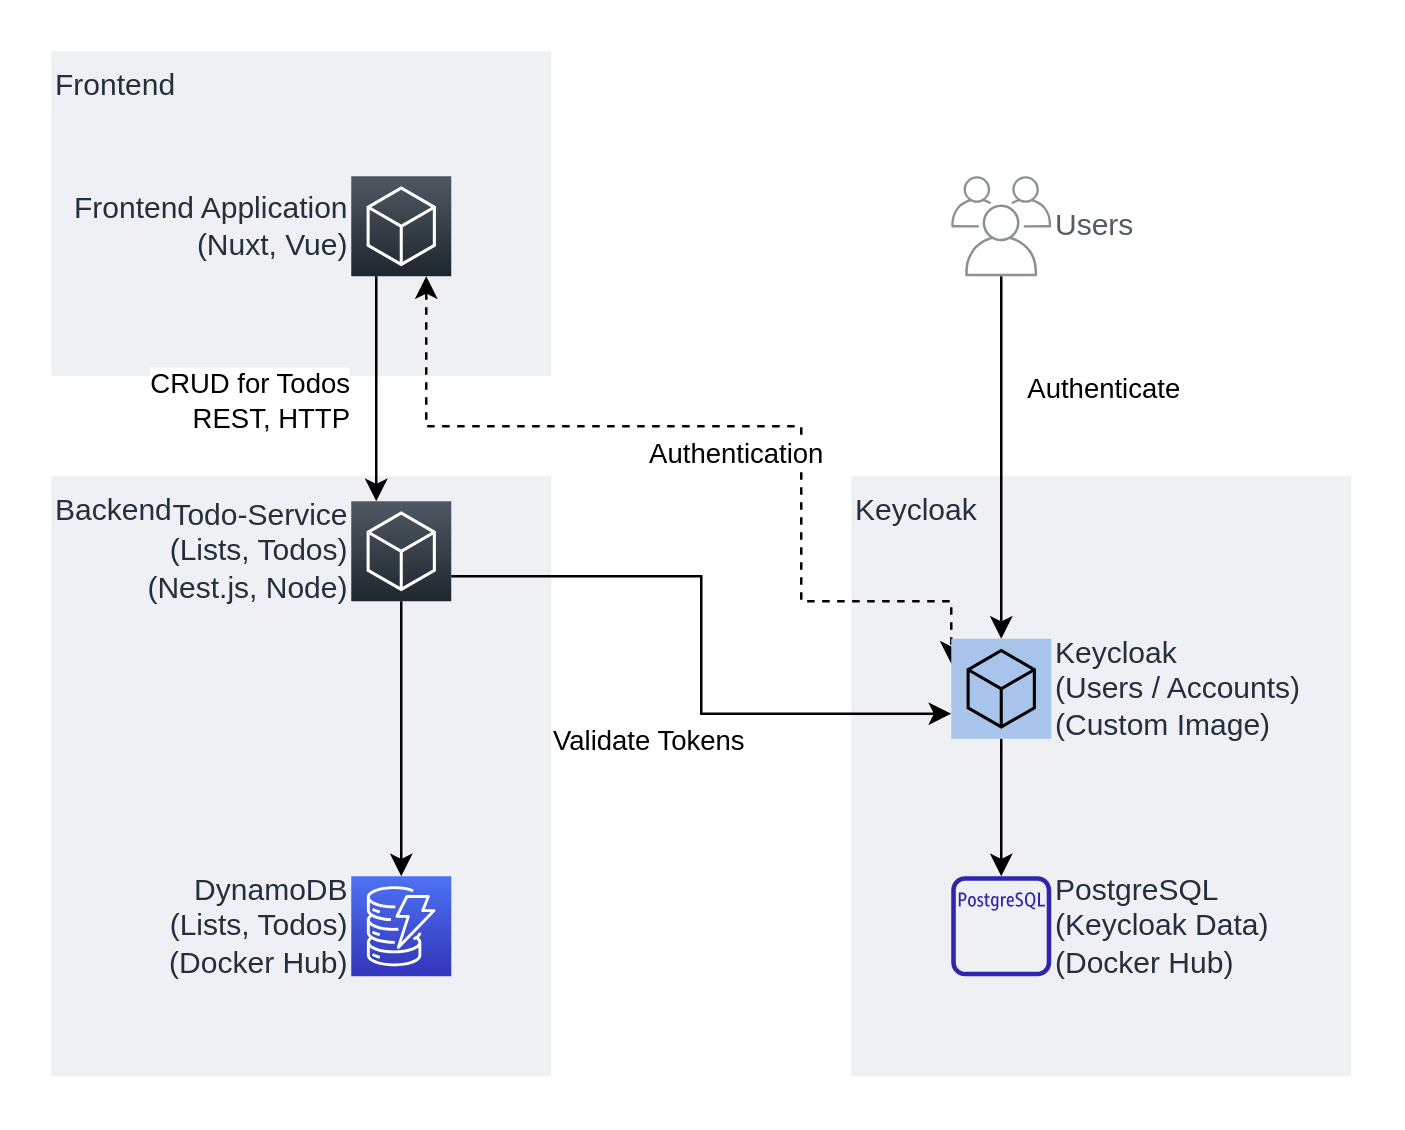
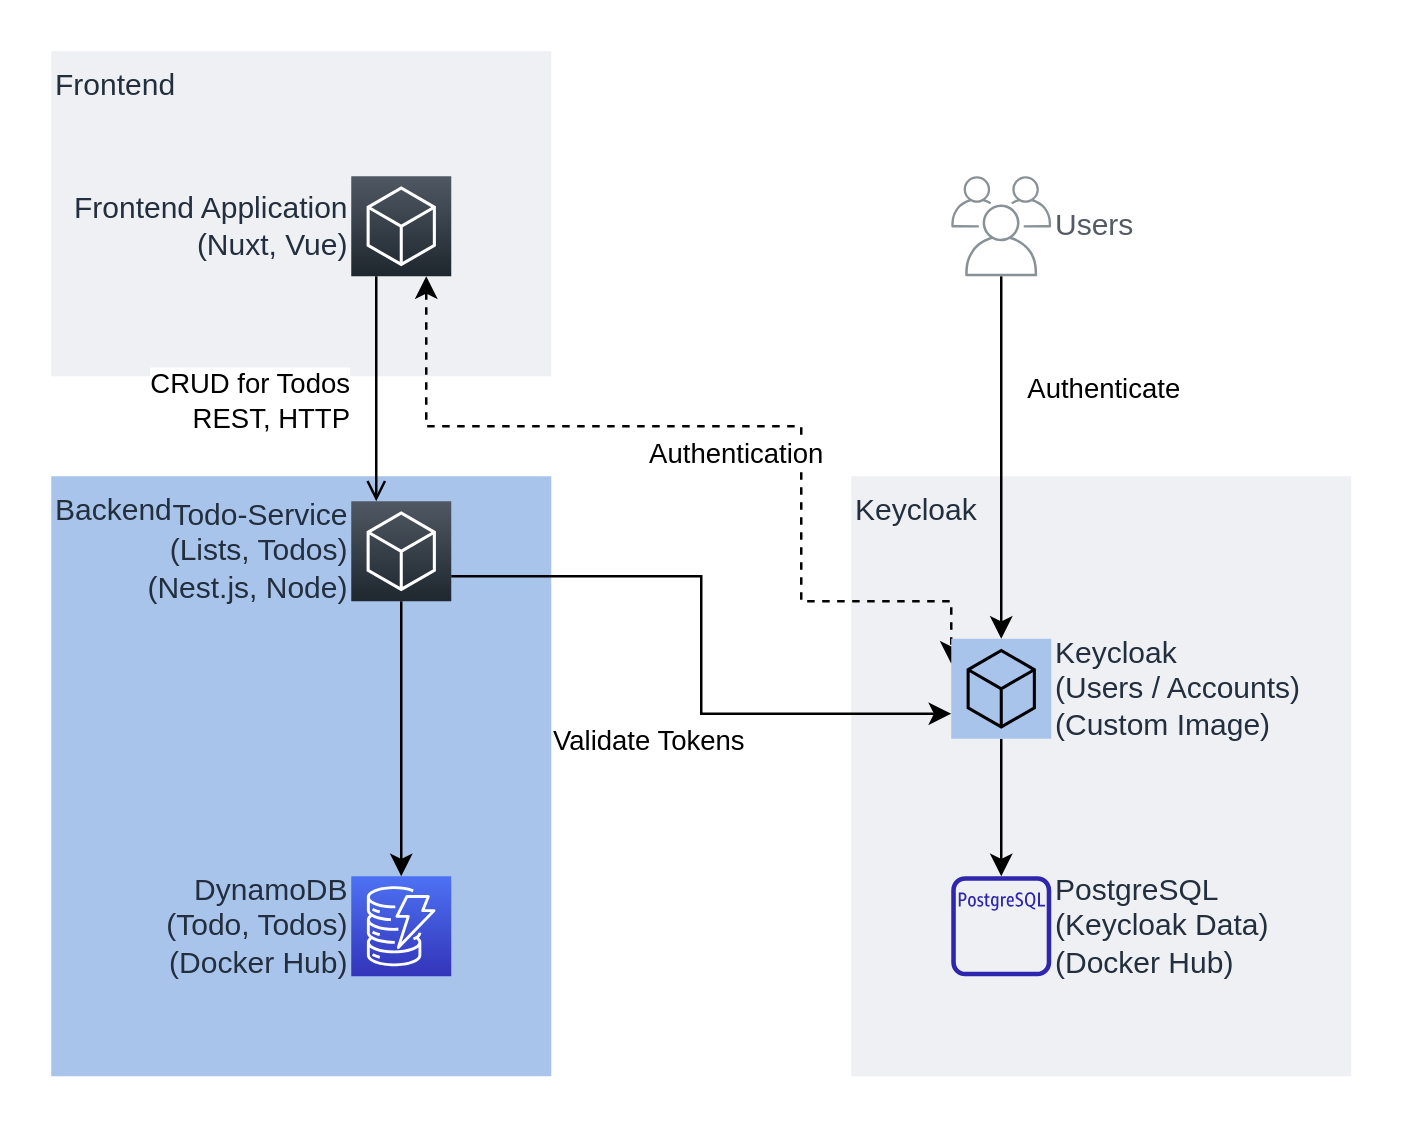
  <mxCell id="0" />
  <mxCell id="1" parent="0" />
  <mxCell id="2" value="Keycloak" style="fillColor=#EFF0F3;strokeColor=none;dashed=0;verticalAlign=top;fontStyle=0;fontColor=#232F3D;glass=0;rounded=0;align=left;" parent="1" vertex="1"><mxGeometry x="340" y="190" width="200" height="240" as="geometry" /></mxCell>
- <mxCell id="3" value="Backend" style="fillColor=#EFF0F3;strokeColor=none;dashed=0;verticalAlign=top;fontStyle=0;fontColor=#232F3D;align=left;" parent="1" vertex="1"><mxGeometry x="20" y="190" width="200" height="240" as="geometry" /></mxCell>
+ <mxCell id="3" value="Backend" style="fillColor=#a9c4eb;strokeColor=none;dashed=0;verticalAlign=top;fontStyle=0;fontColor=#232F3D;align=left;" parent="1" vertex="1"><mxGeometry x="20" y="190" width="200" height="240" as="geometry" /></mxCell>
  <mxCell id="4" value="Frontend" style="fillColor=#EFF0F3;strokeColor=none;dashed=0;verticalAlign=top;fontStyle=0;fontColor=#232F3D;glass=0;rounded=0;align=left;" parent="1" vertex="1"><mxGeometry x="20" y="20" width="200" height="130" as="geometry" /></mxCell>
- <mxCell id="5" value="DynamoDB&lt;br&gt;(Lists, Todos)&lt;br&gt;(Docker Hub)" style="sketch=0;points=[[0,0,0],[0.25,0,0],[0.5,0,0],[0.75,0,0],[1,0,0],[0,1,0],[0.25,1,0],[0.5,1,0],[0.75,1,0],[1,1,0],[0,0.25,0],[0,0.5,0],[0,0.75,0],[1,0.25,0],[1,0.5,0],[1,0.75,0]];outlineConnect=0;fontColor=#232F3E;gradientColor=#4D72F3;gradientDirection=north;fillColor=#3334B9;strokeColor=#ffffff;dashed=0;verticalLabelPosition=middle;verticalAlign=middle;align=right;html=1;fontSize=12;fontStyle=0;aspect=fixed;shape=mxgraph.aws4.resourceIcon;resIcon=mxgraph.aws4.dynamodb;labelPosition=left;" parent="1" vertex="1"><mxGeometry x="140" y="350" width="40" height="40" as="geometry" /></mxCell>
+ <mxCell id="5" value="DynamoDB&lt;br&gt;(Todo, Todos)&lt;br&gt;(Docker Hub)" style="sketch=0;points=[[0,0,0],[0.25,0,0],[0.5,0,0],[0.75,0,0],[1,0,0],[0,1,0],[0.25,1,0],[0.5,1,0],[0.75,1,0],[1,1,0],[0,0.25,0],[0,0.5,0],[0,0.75,0],[1,0.25,0],[1,0.5,0],[1,0.75,0]];outlineConnect=0;fontColor=#232F3E;gradientColor=#4D72F3;gradientDirection=north;fillColor=#3334B9;strokeColor=#ffffff;dashed=0;verticalLabelPosition=middle;verticalAlign=middle;align=right;html=1;fontSize=12;fontStyle=0;aspect=fixed;shape=mxgraph.aws4.resourceIcon;resIcon=mxgraph.aws4.dynamodb;labelPosition=left;" parent="1" vertex="1"><mxGeometry x="140" y="350" width="40" height="40" as="geometry" /></mxCell>
  <mxCell id="6" style="edgeStyle=orthogonalEdgeStyle;rounded=0;orthogonalLoop=1;jettySize=auto;html=1;startArrow=classic;startFill=1;dashed=1;entryX=0;entryY=0.25;entryDx=0;entryDy=0;entryPerimeter=0;exitX=0.75;exitY=1;exitDx=0;exitDy=0;exitPerimeter=0;" parent="1" source="10" target="19" edge="1"><mxGeometry relative="1" as="geometry"><Array as="points"><mxPoint x="170" y="170" /><mxPoint x="320" y="170" /><mxPoint x="320" y="240" /></Array></mxGeometry></mxCell>
  <mxCell id="7" value="Authentication" style="edgeLabel;html=1;align=center;verticalAlign=middle;resizable=0;points=[];" parent="6" vertex="1" connectable="0"><mxGeometry x="-0.009" y="2" relative="1" as="geometry"><mxPoint x="2" y="12" as="offset" /></mxGeometry></mxCell>
- <mxCell id="8" style="edgeStyle=orthogonalEdgeStyle;rounded=0;orthogonalLoop=1;jettySize=auto;html=1;startArrow=none;startFill=0;entryX=0.25;entryY=0;entryDx=0;entryDy=0;entryPerimeter=0;exitX=0.25;exitY=1;exitDx=0;exitDy=0;exitPerimeter=0;" parent="1" source="10" target="17" edge="1"><mxGeometry relative="1" as="geometry"><Array as="points" /></mxGeometry></mxCell>
+ <mxCell id="8" style="edgeStyle=orthogonalEdgeStyle;rounded=0;orthogonalLoop=1;jettySize=auto;html=1;startArrow=none;startFill=0;entryX=0.25;entryY=0;entryDx=0;entryDy=0;entryPerimeter=0;exitX=0.25;exitY=1;exitDx=0;exitDy=0;exitPerimeter=0;endArrow=open;" parent="1" source="10" target="17" edge="1"><mxGeometry relative="1" as="geometry"><Array as="points" /></mxGeometry></mxCell>
  <mxCell id="9" value="CRUD for Todos&lt;br&gt;REST, HTTP" style="edgeLabel;html=1;align=right;verticalAlign=middle;resizable=0;points=[];" parent="8" vertex="1" connectable="0"><mxGeometry x="-0.25" relative="1" as="geometry"><mxPoint x="-10" y="15" as="offset" /></mxGeometry></mxCell>
  <mxCell id="10" value="Frontend Application&lt;br&gt;(Nuxt, Vue)" style="sketch=0;points=[[0,0,0],[0.25,0,0],[0.5,0,0],[0.75,0,0],[1,0,0],[0,1,0],[0.25,1,0],[0.5,1,0],[0.75,1,0],[1,1,0],[0,0.25,0],[0,0.5,0],[0,0.75,0],[1,0.25,0],[1,0.5,0],[1,0.75,0]];gradientDirection=north;outlineConnect=0;fontColor=#232F3E;gradientColor=#505863;fillColor=#1E262E;strokeColor=#ffffff;dashed=0;verticalLabelPosition=middle;verticalAlign=middle;align=right;html=1;fontSize=12;fontStyle=0;aspect=fixed;shape=mxgraph.aws4.resourceIcon;resIcon=mxgraph.aws4.general;labelPosition=left;" parent="1" vertex="1"><mxGeometry x="140" y="70" width="40" height="40" as="geometry" /></mxCell>
  <mxCell id="11" style="edgeStyle=orthogonalEdgeStyle;rounded=0;orthogonalLoop=1;jettySize=auto;html=1;startArrow=none;startFill=0;" parent="1" source="13" target="19" edge="1"><mxGeometry relative="1" as="geometry"><Array as="points"><mxPoint x="400" y="190" /><mxPoint x="400" y="190" /></Array></mxGeometry></mxCell>
  <mxCell id="12" value="Authenticate&lt;br&gt;&amp;nbsp;" style="edgeLabel;html=1;align=center;verticalAlign=middle;resizable=0;points=[];" parent="11" vertex="1" connectable="0"><mxGeometry x="-0.164" relative="1" as="geometry"><mxPoint x="40" y="-10" as="offset" /></mxGeometry></mxCell>
  <mxCell id="13" value="Users" style="sketch=0;outlineConnect=0;gradientColor=none;fontColor=#545B64;strokeColor=none;fillColor=#879196;dashed=0;verticalLabelPosition=middle;verticalAlign=middle;align=left;html=1;fontSize=12;fontStyle=0;aspect=fixed;shape=mxgraph.aws4.illustration_users;pointerEvents=1;rounded=0;glass=0;direction=east;labelPosition=right;" parent="1" vertex="1"><mxGeometry x="380" y="70" width="40" height="40" as="geometry" /></mxCell>
  <mxCell id="14" value="" style="edgeStyle=orthogonalEdgeStyle;rounded=0;orthogonalLoop=1;jettySize=auto;html=1;" parent="1" source="17" target="5" edge="1"><mxGeometry relative="1" as="geometry"><Array as="points"><mxPoint x="170" y="370" /><mxPoint x="170" y="370" /></Array></mxGeometry></mxCell>
  <mxCell id="15" style="edgeStyle=orthogonalEdgeStyle;rounded=0;orthogonalLoop=1;jettySize=auto;html=1;startArrow=none;startFill=0;endArrow=classic;endFill=1;exitX=1;exitY=0.75;exitDx=0;exitDy=0;exitPerimeter=0;entryX=0;entryY=0.75;entryDx=0;entryDy=0;entryPerimeter=0;" parent="1" source="17" target="19" edge="1"><mxGeometry relative="1" as="geometry"><Array as="points" /><mxPoint x="290" y="280" as="targetPoint" /></mxGeometry></mxCell>
  <mxCell id="16" value="Validate Tokens" style="edgeLabel;html=1;align=center;verticalAlign=middle;resizable=0;points=[];" parent="15" vertex="1" connectable="0"><mxGeometry x="0.219" relative="1" as="geometry"><mxPoint x="-22" y="10" as="offset" /></mxGeometry></mxCell>
  <mxCell id="17" value="Todo-Service&lt;br&gt;(Lists, Todos)&lt;br&gt;(Nest.js, Node)" style="sketch=0;points=[[0,0,0],[0.25,0,0],[0.5,0,0],[0.75,0,0],[1,0,0],[0,1,0],[0.25,1,0],[0.5,1,0],[0.75,1,0],[1,1,0],[0,0.25,0],[0,0.5,0],[0,0.75,0],[1,0.25,0],[1,0.5,0],[1,0.75,0]];gradientDirection=north;outlineConnect=0;fontColor=#232F3E;gradientColor=#505863;fillColor=#1E262E;strokeColor=#ffffff;dashed=0;verticalLabelPosition=middle;verticalAlign=middle;align=right;html=1;fontSize=12;fontStyle=0;aspect=fixed;shape=mxgraph.aws4.resourceIcon;resIcon=mxgraph.aws4.general;labelPosition=left;" parent="1" vertex="1"><mxGeometry x="140" y="200" width="40" height="40" as="geometry" /></mxCell>
  <mxCell id="18" style="edgeStyle=orthogonalEdgeStyle;rounded=0;orthogonalLoop=1;jettySize=auto;html=1;exitX=0.5;exitY=1;exitDx=0;exitDy=0;exitPerimeter=0;startArrow=none;startFill=0;endArrow=classic;endFill=1;" parent="1" source="19" target="20" edge="1"><mxGeometry relative="1" as="geometry" /></mxCell>
  <mxCell id="19" value="Keycloak&lt;br&gt;(Users / Accounts)&lt;br&gt;(Custom Image)" style="sketch=0;points=[[0,0,0],[0.25,0,0],[0.5,0,0],[0.75,0,0],[1,0,0],[0,1,0],[0.25,1,0],[0.5,1,0],[0.75,1,0],[1,1,0],[0,0.25,0],[0,0.5,0],[0,0.75,0],[1,0.25,0],[1,0.5,0],[1,0.75,0]];gradientDirection=north;outlineConnect=0;fontColor=#232F3E;fillColor=#A9C4EB;strokeColor=#000000;dashed=0;verticalLabelPosition=middle;verticalAlign=middle;align=left;html=1;fontSize=12;fontStyle=0;aspect=fixed;shape=mxgraph.aws4.resourceIcon;resIcon=mxgraph.aws4.general;labelPosition=right;" parent="1" vertex="1"><mxGeometry x="380" y="255" width="40" height="40" as="geometry" /></mxCell>
  <mxCell id="20" value="PostgreSQL&lt;br&gt;(Keycloak Data)&lt;br&gt;(Docker Hub)" style="sketch=0;outlineConnect=0;fontColor=#232F3E;gradientColor=none;fillColor=#2E27AD;strokeColor=none;dashed=0;verticalLabelPosition=middle;verticalAlign=middle;align=left;html=1;fontSize=12;fontStyle=0;aspect=fixed;pointerEvents=1;shape=mxgraph.aws4.rds_postgresql_instance_alt;labelPosition=right;shadow=0;" parent="1" vertex="1"><mxGeometry x="380" y="350" width="40" height="40" as="geometry" /></mxCell>
